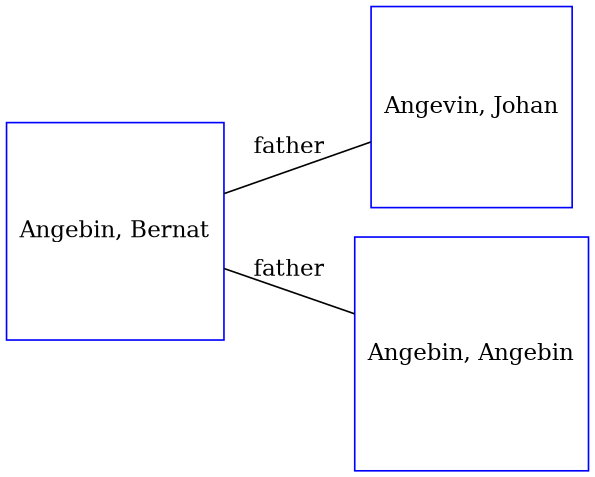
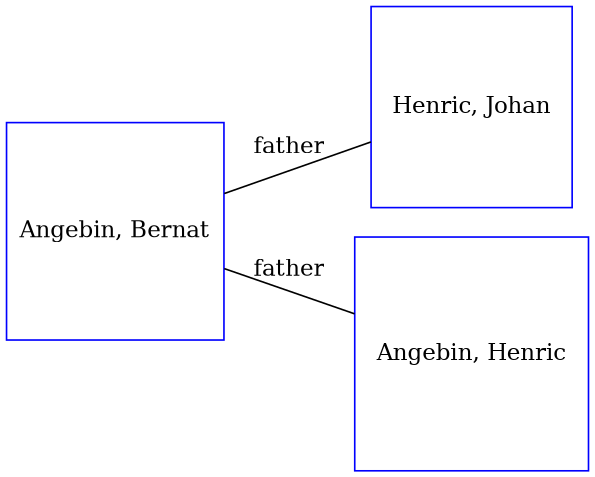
  digraph {
    rankdir=LR
    node [color=blue regular=1 shape=box]
    edge [arrowsize=0.0 dir=none]
-   n1 [label="Angevin, Johan"]
-   n2 [label="Angebin, Angebin"]
+   n1 [label="Henric, Johan"]
+   n2 [label="Angebin, Henric"]
    n3 [label="Angebin, Bernat"]
    n3 -> n1 [label=father]
    n3 -> n2 [label=father]
  }
